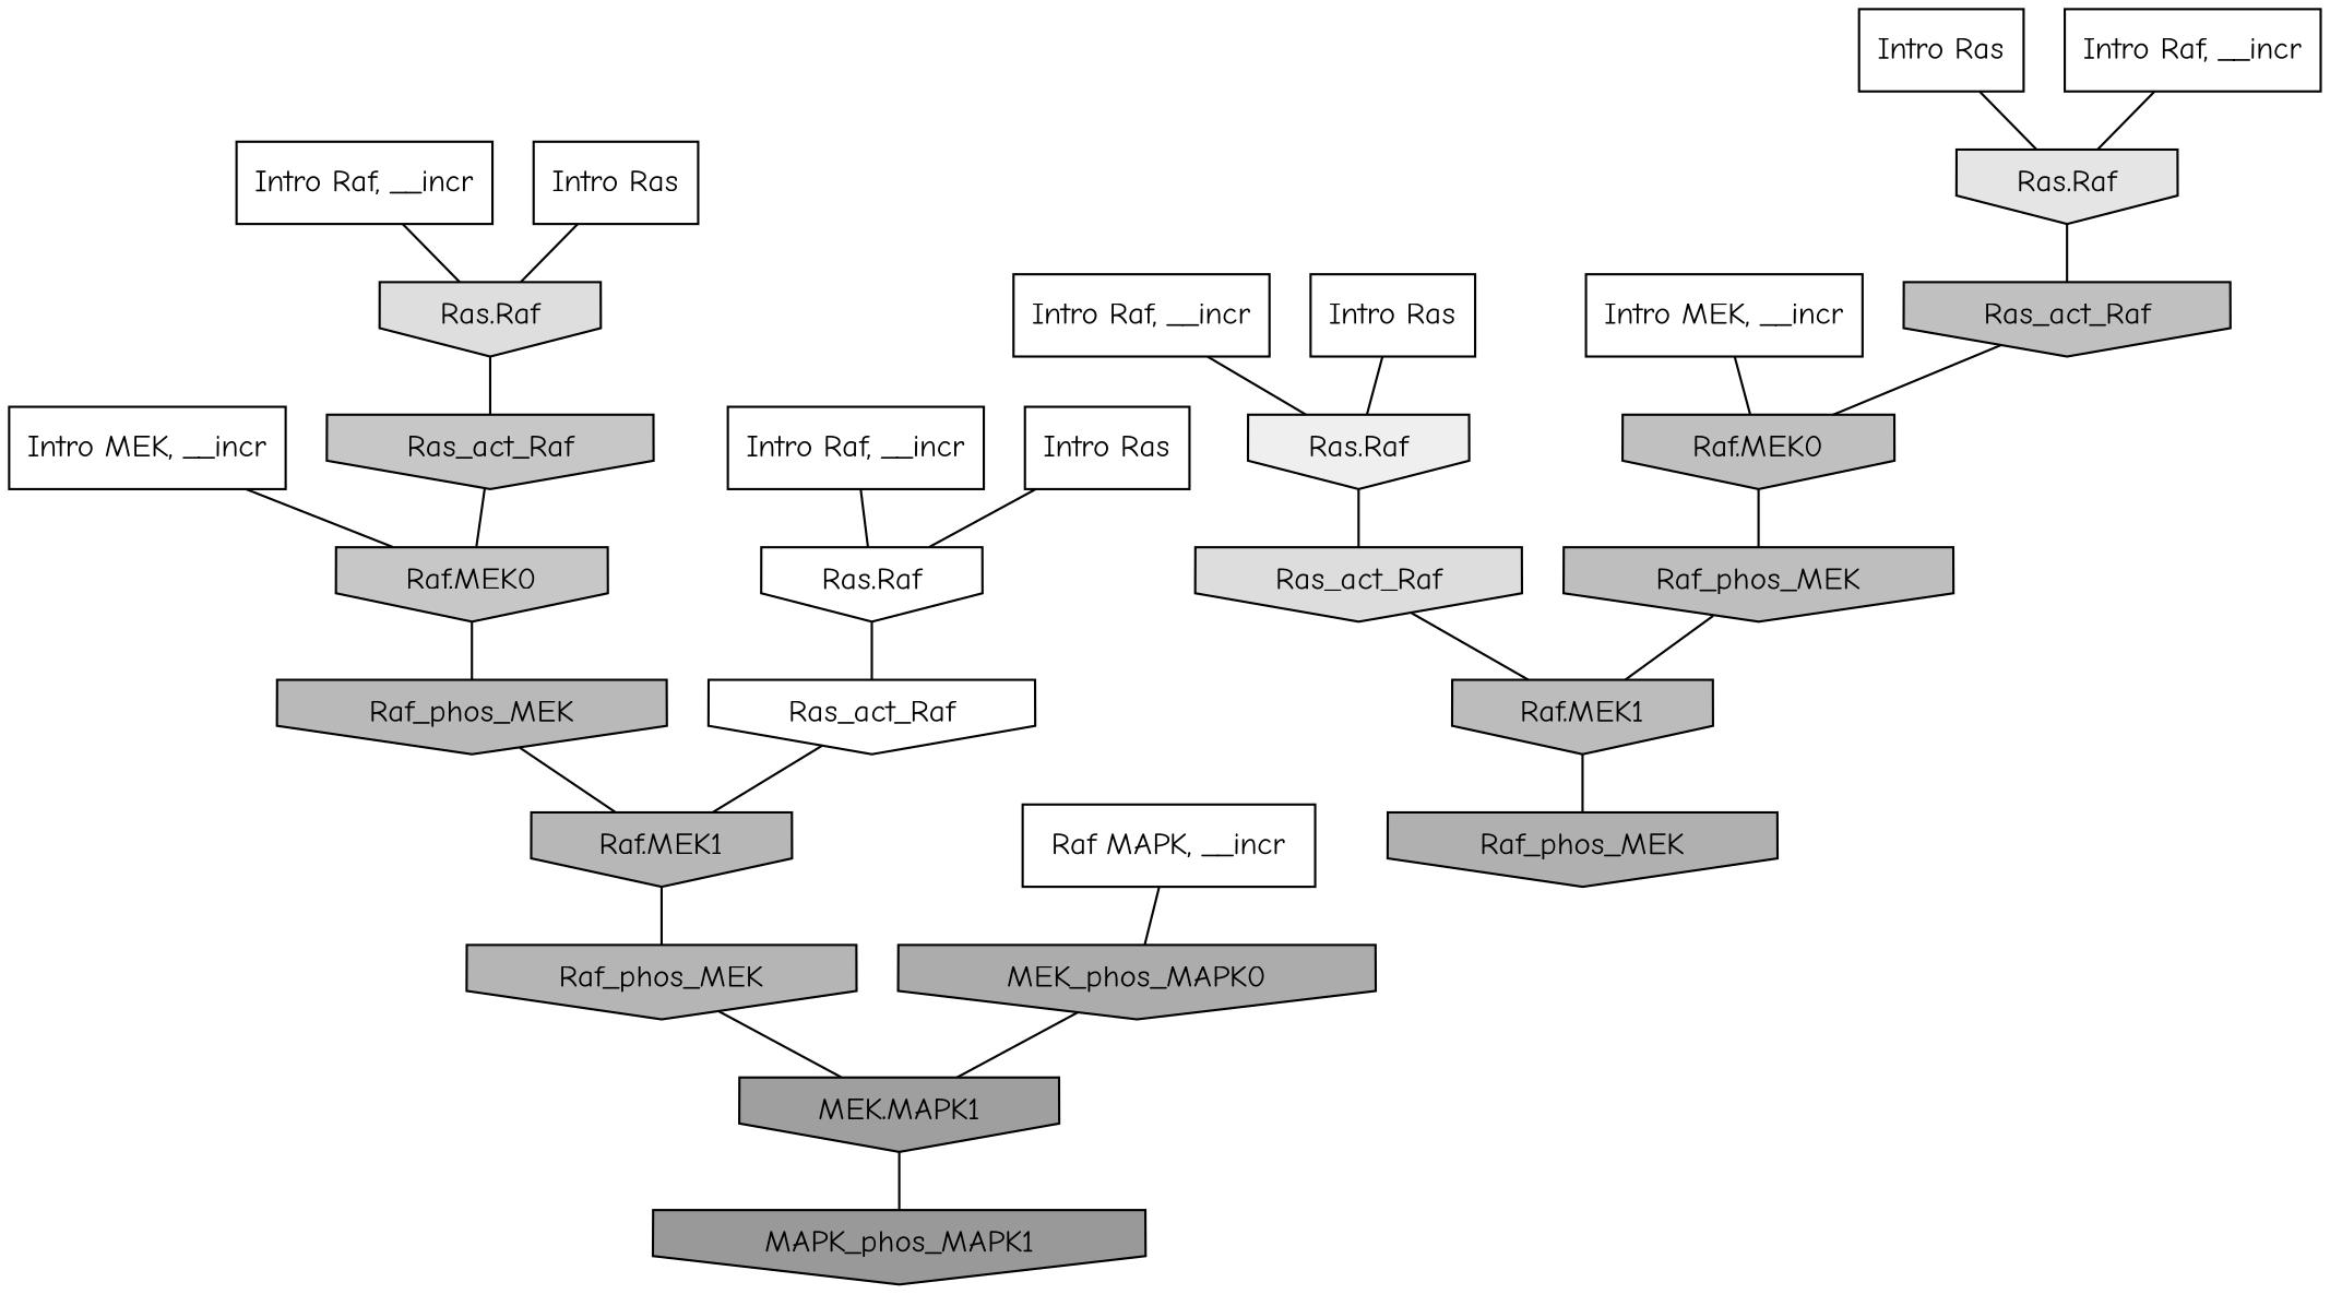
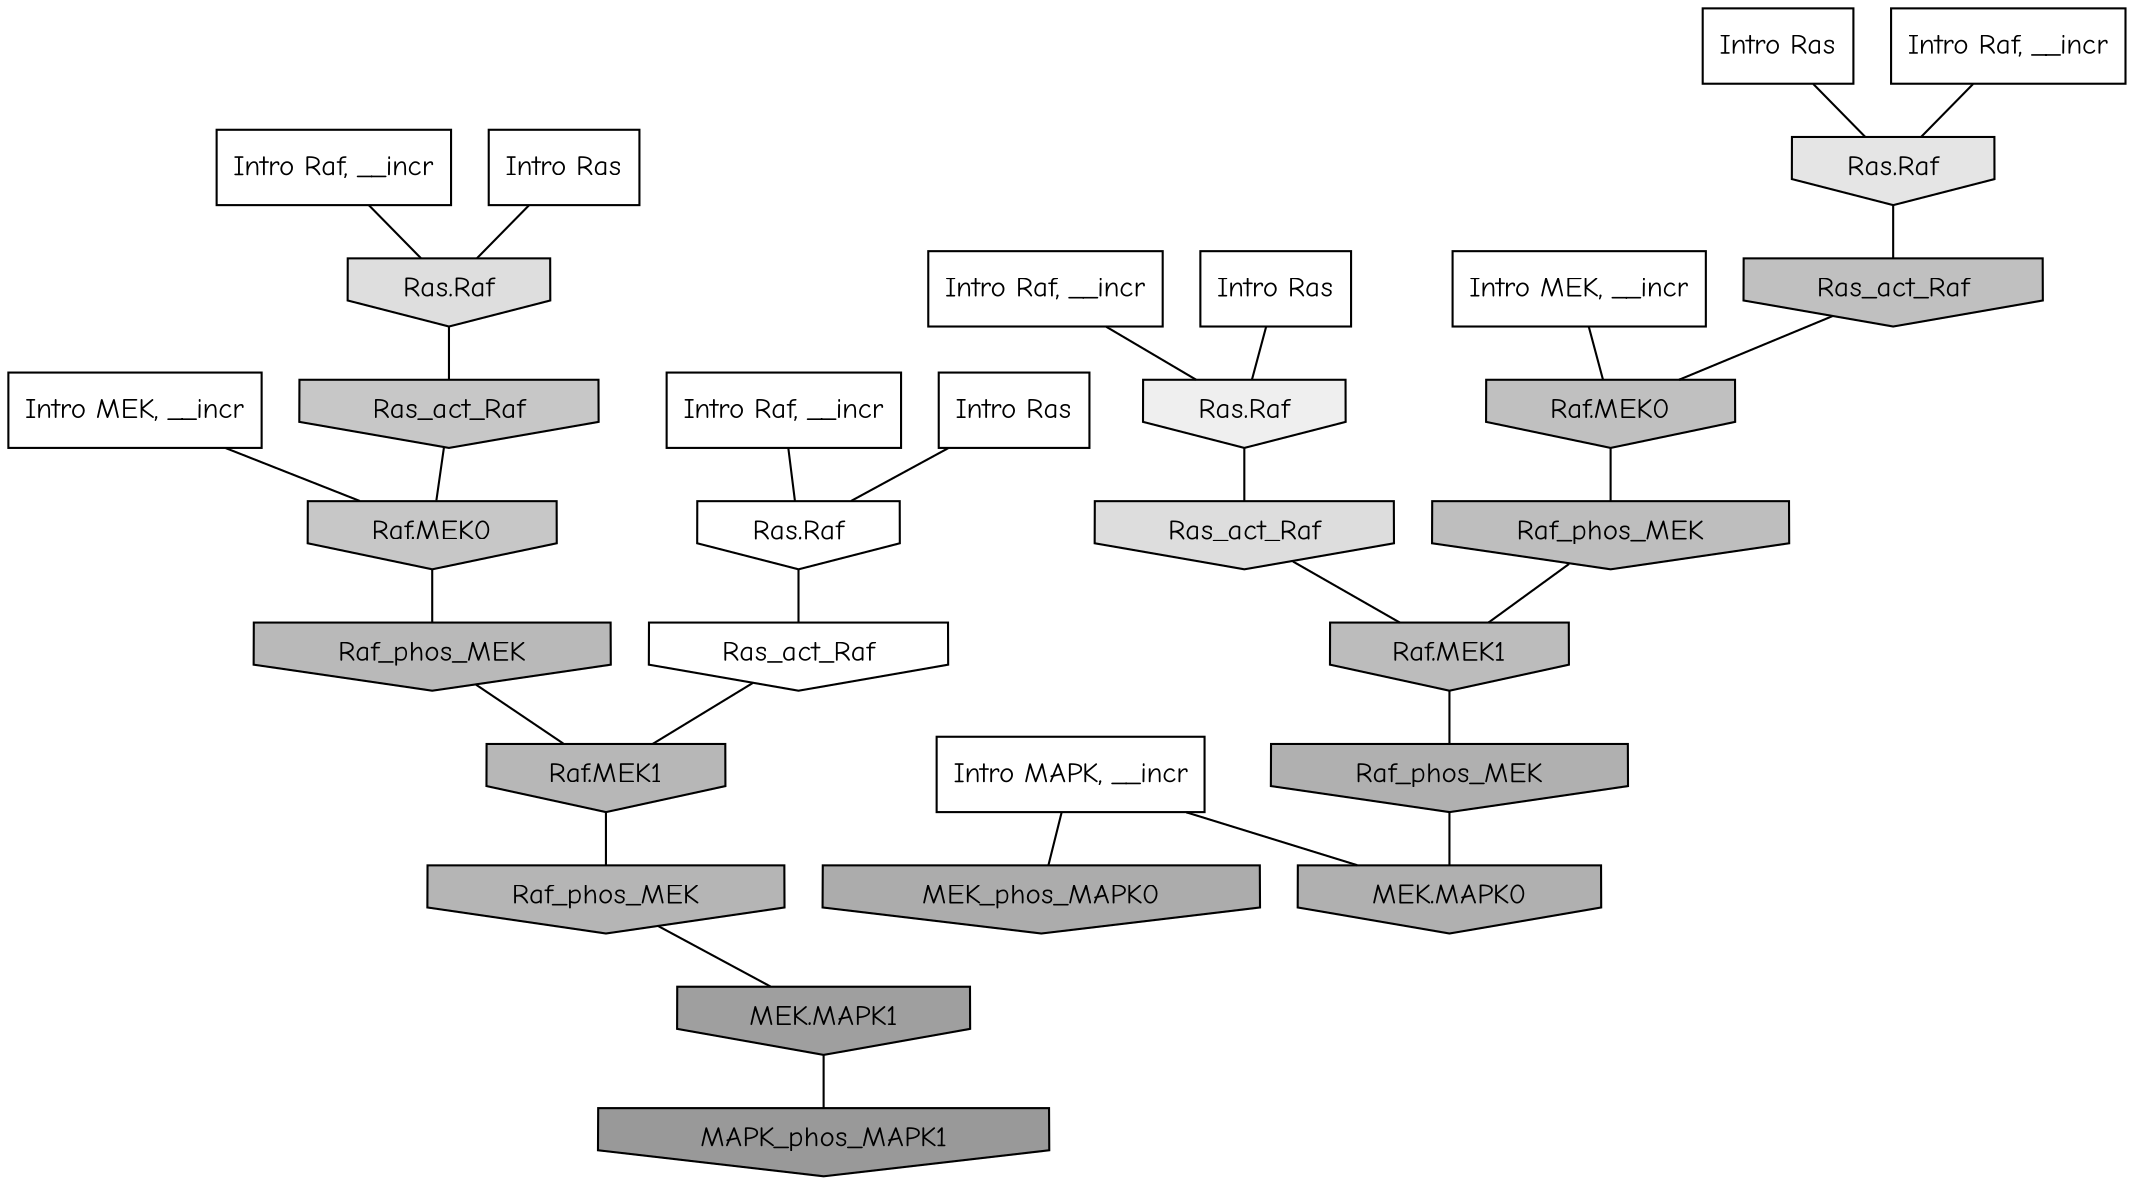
  digraph {
    fontname="Comic Neue"
    rankdir=TB
    ranksep=0.30
    node [fillcolor="0.000 0.000 1.000" fontname="Comic Neue" shape=invhouse style=filled]
    edge [color="0.000 0.000 0.000" dir=none fontname="Comic Neue"]
    n1 [label="Intro Ras" shape=rectangle]
    n2 [fillcolor="0.000 0.000 0.935" label="Ras.Raf"]
    n3 [fillcolor="0.000 0.000 0.866" label=Ras_act_Raf]
    n4 [label="Intro Ras" shape=rectangle]
    n5 [fillcolor="0.000 0.000 0.896" label="Ras.Raf"]
    n6 [fillcolor="0.000 0.000 0.753" label=Ras_act_Raf]
    n7 [label="Intro Ras" shape=rectangle]
    n8 [label="Ras.Raf"]
    n9 [label=Ras_act_Raf]
    n10 [label="Intro Ras" shape=rectangle]
    n11 [fillcolor="0.000 0.000 0.871" label="Ras.Raf"]
    n12 [fillcolor="0.000 0.000 0.779" label=Ras_act_Raf]
    n13 [label="Intro Raf, __incr" shape=rectangle]
    n14 [label="Intro Raf, __incr" shape=rectangle]
    n15 [label="Intro Raf, __incr" shape=rectangle]
    n16 [label="Intro Raf, __incr" shape=rectangle]
    n17 [label="Intro MEK, __incr" shape=rectangle]
    n18 [fillcolor="0.000 0.000 0.779" label="Raf.MEK0"]
    n19 [fillcolor="0.000 0.000 0.726" label=Raf_phos_MEK]
    n20 [label="Intro MEK, __incr" shape=rectangle]
    n21 [fillcolor="0.000 0.000 0.753" label="Raf.MEK0"]
    n22 [fillcolor="0.000 0.000 0.746" label=Raf_phos_MEK]
-   n23 [label="Raf MAPK, __incr" shape=rectangle]
+   n23 [label="Intro MAPK, __incr" shape=rectangle]
+   n24 [fillcolor="0.000 0.000 0.691" label="MEK.MAPK0"]
    n25 [fillcolor="0.000 0.000 0.675" label=MEK_phos_MAPK0]
    n26 [fillcolor="0.000 0.000 0.718" label="Raf.MEK1"]
    n27 [fillcolor="0.000 0.000 0.709" label=Raf_phos_MEK]
    n28 [fillcolor="0.000 0.000 0.735" label="Raf.MEK1"]
    n29 [fillcolor="0.000 0.000 0.691" label=Raf_phos_MEK]
    n30 [fillcolor="0.000 0.000 0.622" label="MEK.MAPK1"]
    n31 [fillcolor="0.000 0.000 0.600" label=MAPK_phos_MAPK1]
    n1 -> n2
    n2 -> n3
    n3 -> n28
    n4 -> n5
    n5 -> n6
    n6 -> n21
    n7 -> n8
    n8 -> n9
    n9 -> n26
    n10 -> n11
    n11 -> n12
    n12 -> n18
    n13 -> n5
    n14 -> n11
    n15 -> n2
    n16 -> n8
    n17 -> n18
    n18 -> n19
    n19 -> n26
    n20 -> n21
    n21 -> n22
    n22 -> n28
+   n23 -> n24
    n23 -> n25
-   n25 -> n30
    n26 -> n27
    n27 -> n30
    n28 -> n29
+   n29 -> n24
    n30 -> n31
  }
